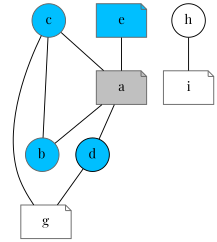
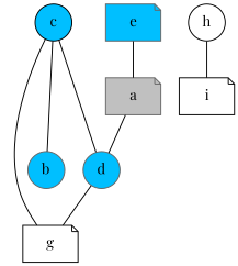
  graph {
    fontname="Playfair Display"
    node [color=black fillcolor=deepskyblue1 fontname="Playfair Display" shape=note style=filled]
    edge [fontname="Playfair Display"]
    a [color=gray40 fillcolor=grey]
    b [color=gray40 shape=circle]
-   d [shape=circle]
-   g [color=gray40 fillcolor="" style=""]
+   d [color=gray40 shape=circle]
+   g [fillcolor="" style=""]
    h [shape=circle fillcolor="" style=""]
-   i [color=gray40 fillcolor="" style=""]
-   c [color=gray40 shape=circle]
+   i [fillcolor="" style=""]
+   c [shape=circle]
    e [color=gray40]
-   a -- b
    a -- d
    d -- g
    h -- i
-   c -- a
+   c -- d
    c -- b
    c -- g
    e -- a
  }
